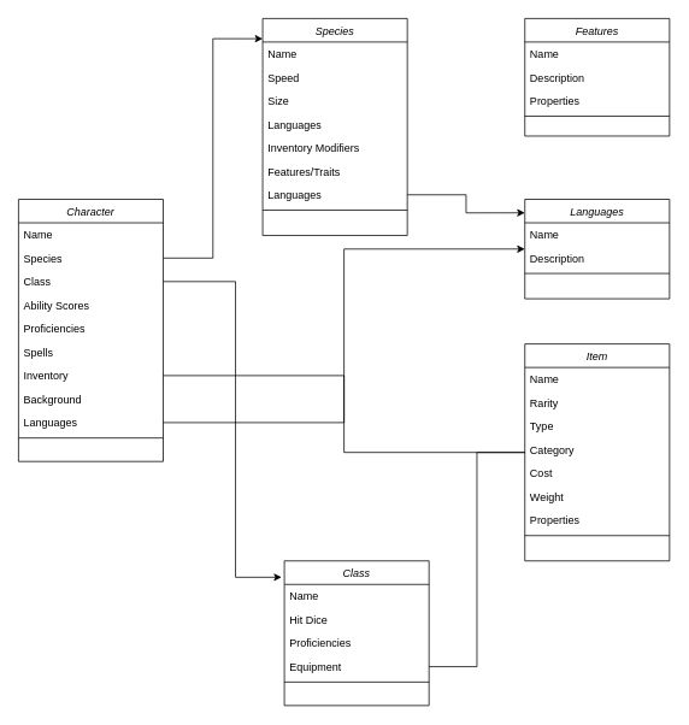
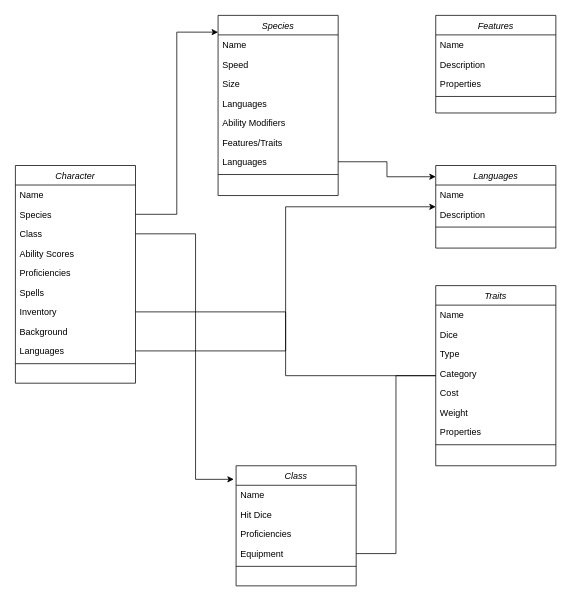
  <mxCell id="0" />
  <mxCell id="1" parent="0" />
  <mxCell id="2" value="Character" style="swimlane;fontStyle=2;align=center;verticalAlign=top;childLayout=stackLayout;horizontal=1;startSize=26;horizontalStack=0;resizeParent=1;resizeLast=0;collapsible=1;marginBottom=0;rounded=0;shadow=0;strokeWidth=1;" parent="1" vertex="1"><mxGeometry x="20" y="220" width="160" height="290" as="geometry"><mxRectangle x="230" y="140" width="160" height="26" as="alternateBounds" /></mxGeometry></mxCell>
  <mxCell id="3" value="Name" style="text;align=left;verticalAlign=top;spacingLeft=4;spacingRight=4;overflow=hidden;rotatable=0;points=[[0,0.5],[1,0.5]];portConstraint=eastwest;" parent="2" vertex="1"><mxGeometry y="26" width="160" height="26" as="geometry" /></mxCell>
  <mxCell id="4" value="Species" style="text;align=left;verticalAlign=top;spacingLeft=4;spacingRight=4;overflow=hidden;rotatable=0;points=[[0,0.5],[1,0.5]];portConstraint=eastwest;" vertex="1" parent="2"><mxGeometry y="52" width="160" height="26" as="geometry" /></mxCell>
  <mxCell id="5" value="Class" style="text;align=left;verticalAlign=top;spacingLeft=4;spacingRight=4;overflow=hidden;rotatable=0;points=[[0,0.5],[1,0.5]];portConstraint=eastwest;" vertex="1" parent="2"><mxGeometry y="78" width="160" height="26" as="geometry" /></mxCell>
  <mxCell id="6" value="Ability Scores" style="text;align=left;verticalAlign=top;spacingLeft=4;spacingRight=4;overflow=hidden;rotatable=0;points=[[0,0.5],[1,0.5]];portConstraint=eastwest;" vertex="1" parent="2"><mxGeometry y="104" width="160" height="26" as="geometry" /></mxCell>
  <mxCell id="7" value="Proficiencies" style="text;align=left;verticalAlign=top;spacingLeft=4;spacingRight=4;overflow=hidden;rotatable=0;points=[[0,0.5],[1,0.5]];portConstraint=eastwest;" vertex="1" parent="2"><mxGeometry y="130" width="160" height="26" as="geometry" /></mxCell>
  <mxCell id="8" value="Spells" style="text;align=left;verticalAlign=top;spacingLeft=4;spacingRight=4;overflow=hidden;rotatable=0;points=[[0,0.5],[1,0.5]];portConstraint=eastwest;" vertex="1" parent="2"><mxGeometry y="156" width="160" height="26" as="geometry" /></mxCell>
  <mxCell id="9" value="Inventory" style="text;align=left;verticalAlign=top;spacingLeft=4;spacingRight=4;overflow=hidden;rotatable=0;points=[[0,0.5],[1,0.5]];portConstraint=eastwest;" vertex="1" parent="2"><mxGeometry y="182" width="160" height="26" as="geometry" /></mxCell>
  <mxCell id="10" value="Background" style="text;align=left;verticalAlign=top;spacingLeft=4;spacingRight=4;overflow=hidden;rotatable=0;points=[[0,0.5],[1,0.5]];portConstraint=eastwest;" vertex="1" parent="2"><mxGeometry y="208" width="160" height="26" as="geometry" /></mxCell>
  <mxCell id="11" value="Languages" style="text;align=left;verticalAlign=top;spacingLeft=4;spacingRight=4;overflow=hidden;rotatable=0;points=[[0,0.5],[1,0.5]];portConstraint=eastwest;" vertex="1" parent="2"><mxGeometry y="234" width="160" height="26" as="geometry" /></mxCell>
  <mxCell id="12" value="" style="line;html=1;strokeWidth=1;align=left;verticalAlign=middle;spacingTop=-1;spacingLeft=3;spacingRight=3;rotatable=0;labelPosition=right;points=[];portConstraint=eastwest;" parent="2" vertex="1"><mxGeometry y="260" width="160" height="8" as="geometry" /></mxCell>
  <mxCell id="13" value="Species" style="swimlane;fontStyle=2;align=center;verticalAlign=top;childLayout=stackLayout;horizontal=1;startSize=26;horizontalStack=0;resizeParent=1;resizeLast=0;collapsible=1;marginBottom=0;rounded=0;shadow=0;strokeWidth=1;" vertex="1" parent="1"><mxGeometry x="290" y="20" width="160" height="240" as="geometry"><mxRectangle x="440" y="480" width="160" height="26" as="alternateBounds" /></mxGeometry></mxCell>
  <mxCell id="14" value="Name" style="text;align=left;verticalAlign=top;spacingLeft=4;spacingRight=4;overflow=hidden;rotatable=0;points=[[0,0.5],[1,0.5]];portConstraint=eastwest;" vertex="1" parent="13"><mxGeometry y="26" width="160" height="26" as="geometry" /></mxCell>
  <mxCell id="15" value="Speed" style="text;align=left;verticalAlign=top;spacingLeft=4;spacingRight=4;overflow=hidden;rotatable=0;points=[[0,0.5],[1,0.5]];portConstraint=eastwest;" vertex="1" parent="13"><mxGeometry y="52" width="160" height="26" as="geometry" /></mxCell>
  <mxCell id="16" value="Size" style="text;align=left;verticalAlign=top;spacingLeft=4;spacingRight=4;overflow=hidden;rotatable=0;points=[[0,0.5],[1,0.5]];portConstraint=eastwest;" vertex="1" parent="13"><mxGeometry y="78" width="160" height="26" as="geometry" /></mxCell>
  <mxCell id="17" value="Languages" style="text;align=left;verticalAlign=top;spacingLeft=4;spacingRight=4;overflow=hidden;rotatable=0;points=[[0,0.5],[1,0.5]];portConstraint=eastwest;" vertex="1" parent="13"><mxGeometry y="104" width="160" height="26" as="geometry" /></mxCell>
- <mxCell id="18" value="Inventory Modifiers" style="text;align=left;verticalAlign=top;spacingLeft=4;spacingRight=4;overflow=hidden;rotatable=0;points=[[0,0.5],[1,0.5]];portConstraint=eastwest;" vertex="1" parent="13"><mxGeometry y="130" width="160" height="26" as="geometry" /></mxCell>
+ <mxCell id="18" value="Ability Modifiers" style="text;align=left;verticalAlign=top;spacingLeft=4;spacingRight=4;overflow=hidden;rotatable=0;points=[[0,0.5],[1,0.5]];portConstraint=eastwest;" vertex="1" parent="13"><mxGeometry y="130" width="160" height="26" as="geometry" /></mxCell>
  <mxCell id="19" value="Features/Traits" style="text;align=left;verticalAlign=top;spacingLeft=4;spacingRight=4;overflow=hidden;rotatable=0;points=[[0,0.5],[1,0.5]];portConstraint=eastwest;" vertex="1" parent="13"><mxGeometry y="156" width="160" height="26" as="geometry" /></mxCell>
  <mxCell id="20" value="Languages" style="text;align=left;verticalAlign=top;spacingLeft=4;spacingRight=4;overflow=hidden;rotatable=0;points=[[0,0.5],[1,0.5]];portConstraint=eastwest;" vertex="1" parent="13"><mxGeometry y="182" width="160" height="26" as="geometry" /></mxCell>
  <mxCell id="21" value="" style="line;html=1;strokeWidth=1;align=left;verticalAlign=middle;spacingTop=-1;spacingLeft=3;spacingRight=3;rotatable=0;labelPosition=right;points=[];portConstraint=eastwest;" vertex="1" parent="13"><mxGeometry y="208" width="160" height="8" as="geometry" /></mxCell>
  <mxCell id="22" value="Class" style="swimlane;fontStyle=2;align=center;verticalAlign=top;childLayout=stackLayout;horizontal=1;startSize=26;horizontalStack=0;resizeParent=1;resizeLast=0;collapsible=1;marginBottom=0;rounded=0;shadow=0;strokeWidth=1;" vertex="1" parent="1"><mxGeometry x="314" y="620" width="160" height="160" as="geometry"><mxRectangle x="414" y="880" width="160" height="26" as="alternateBounds" /></mxGeometry></mxCell>
  <mxCell id="23" value="Name" style="text;align=left;verticalAlign=top;spacingLeft=4;spacingRight=4;overflow=hidden;rotatable=0;points=[[0,0.5],[1,0.5]];portConstraint=eastwest;" vertex="1" parent="22"><mxGeometry y="26" width="160" height="26" as="geometry" /></mxCell>
  <mxCell id="24" value="Hit Dice" style="text;align=left;verticalAlign=top;spacingLeft=4;spacingRight=4;overflow=hidden;rotatable=0;points=[[0,0.5],[1,0.5]];portConstraint=eastwest;" vertex="1" parent="22"><mxGeometry y="52" width="160" height="26" as="geometry" /></mxCell>
  <mxCell id="25" value="Proficiencies" style="text;align=left;verticalAlign=top;spacingLeft=4;spacingRight=4;overflow=hidden;rotatable=0;points=[[0,0.5],[1,0.5]];portConstraint=eastwest;" vertex="1" parent="22"><mxGeometry y="78" width="160" height="26" as="geometry" /></mxCell>
  <mxCell id="26" value="Equipment" style="text;align=left;verticalAlign=top;spacingLeft=4;spacingRight=4;overflow=hidden;rotatable=0;points=[[0,0.5],[1,0.5]];portConstraint=eastwest;" vertex="1" parent="22"><mxGeometry y="104" width="160" height="26" as="geometry" /></mxCell>
  <mxCell id="27" value="" style="line;html=1;strokeWidth=1;align=left;verticalAlign=middle;spacingTop=-1;spacingLeft=3;spacingRight=3;rotatable=0;labelPosition=right;points=[];portConstraint=eastwest;" vertex="1" parent="22"><mxGeometry y="130" width="160" height="8" as="geometry" /></mxCell>
- <mxCell id="28" value="Item" style="swimlane;fontStyle=2;align=center;verticalAlign=top;childLayout=stackLayout;horizontal=1;startSize=26;horizontalStack=0;resizeParent=1;resizeLast=0;collapsible=1;marginBottom=0;rounded=0;shadow=0;strokeWidth=1;" vertex="1" parent="1"><mxGeometry x="580" y="380" width="160" height="240" as="geometry"><mxRectangle x="680" y="640" width="160" height="26" as="alternateBounds" /></mxGeometry></mxCell>
+ <mxCell id="28" value="Traits" style="swimlane;fontStyle=2;align=center;verticalAlign=top;childLayout=stackLayout;horizontal=1;startSize=26;horizontalStack=0;resizeParent=1;resizeLast=0;collapsible=1;marginBottom=0;rounded=0;shadow=0;strokeWidth=1;" vertex="1" parent="1"><mxGeometry x="580" y="380" width="160" height="240" as="geometry"><mxRectangle x="680" y="640" width="160" height="26" as="alternateBounds" /></mxGeometry></mxCell>
  <mxCell id="29" value="Name" style="text;align=left;verticalAlign=top;spacingLeft=4;spacingRight=4;overflow=hidden;rotatable=0;points=[[0,0.5],[1,0.5]];portConstraint=eastwest;" vertex="1" parent="28"><mxGeometry y="26" width="160" height="26" as="geometry" /></mxCell>
- <mxCell id="30" value="Rarity" style="text;align=left;verticalAlign=top;spacingLeft=4;spacingRight=4;overflow=hidden;rotatable=0;points=[[0,0.5],[1,0.5]];portConstraint=eastwest;" vertex="1" parent="28"><mxGeometry y="52" width="160" height="26" as="geometry" /></mxCell>
+ <mxCell id="30" value="Dice" style="text;align=left;verticalAlign=top;spacingLeft=4;spacingRight=4;overflow=hidden;rotatable=0;points=[[0,0.5],[1,0.5]];portConstraint=eastwest;" vertex="1" parent="28"><mxGeometry y="52" width="160" height="26" as="geometry" /></mxCell>
  <mxCell id="31" value="Type" style="text;align=left;verticalAlign=top;spacingLeft=4;spacingRight=4;overflow=hidden;rotatable=0;points=[[0,0.5],[1,0.5]];portConstraint=eastwest;" vertex="1" parent="28"><mxGeometry y="78" width="160" height="26" as="geometry" /></mxCell>
  <mxCell id="32" value="Category" style="text;align=left;verticalAlign=top;spacingLeft=4;spacingRight=4;overflow=hidden;rotatable=0;points=[[0,0.5],[1,0.5]];portConstraint=eastwest;" vertex="1" parent="28"><mxGeometry y="104" width="160" height="26" as="geometry" /></mxCell>
  <mxCell id="33" value="Cost" style="text;align=left;verticalAlign=top;spacingLeft=4;spacingRight=4;overflow=hidden;rotatable=0;points=[[0,0.5],[1,0.5]];portConstraint=eastwest;" vertex="1" parent="28"><mxGeometry y="130" width="160" height="26" as="geometry" /></mxCell>
  <mxCell id="34" value="Weight" style="text;align=left;verticalAlign=top;spacingLeft=4;spacingRight=4;overflow=hidden;rotatable=0;points=[[0,0.5],[1,0.5]];portConstraint=eastwest;" vertex="1" parent="28"><mxGeometry y="156" width="160" height="26" as="geometry" /></mxCell>
  <mxCell id="35" value="Properties" style="text;align=left;verticalAlign=top;spacingLeft=4;spacingRight=4;overflow=hidden;rotatable=0;points=[[0,0.5],[1,0.5]];portConstraint=eastwest;" vertex="1" parent="28"><mxGeometry y="182" width="160" height="26" as="geometry" /></mxCell>
  <mxCell id="36" value="" style="line;html=1;strokeWidth=1;align=left;verticalAlign=middle;spacingTop=-1;spacingLeft=3;spacingRight=3;rotatable=0;labelPosition=right;points=[];portConstraint=eastwest;" vertex="1" parent="28"><mxGeometry y="208" width="160" height="8" as="geometry" /></mxCell>
  <mxCell id="37" value="Languages" style="swimlane;fontStyle=2;align=center;verticalAlign=top;childLayout=stackLayout;horizontal=1;startSize=26;horizontalStack=0;resizeParent=1;resizeLast=0;collapsible=1;marginBottom=0;rounded=0;shadow=0;strokeWidth=1;" vertex="1" parent="1"><mxGeometry x="580" y="220" width="160" height="110" as="geometry"><mxRectangle x="680" y="436" width="160" height="26" as="alternateBounds" /></mxGeometry></mxCell>
  <mxCell id="38" value="Name" style="text;align=left;verticalAlign=top;spacingLeft=4;spacingRight=4;overflow=hidden;rotatable=0;points=[[0,0.5],[1,0.5]];portConstraint=eastwest;" vertex="1" parent="37"><mxGeometry y="26" width="160" height="26" as="geometry" /></mxCell>
  <mxCell id="39" value="Description" style="text;align=left;verticalAlign=top;spacingLeft=4;spacingRight=4;overflow=hidden;rotatable=0;points=[[0,0.5],[1,0.5]];portConstraint=eastwest;" vertex="1" parent="37"><mxGeometry y="52" width="160" height="26" as="geometry" /></mxCell>
  <mxCell id="40" value="" style="line;html=1;strokeWidth=1;align=left;verticalAlign=middle;spacingTop=-1;spacingLeft=3;spacingRight=3;rotatable=0;labelPosition=right;points=[];portConstraint=eastwest;" vertex="1" parent="37"><mxGeometry y="78" width="160" height="8" as="geometry" /></mxCell>
  <mxCell id="41" value="Features" style="swimlane;fontStyle=2;align=center;verticalAlign=top;childLayout=stackLayout;horizontal=1;startSize=26;horizontalStack=0;resizeParent=1;resizeLast=0;collapsible=1;marginBottom=0;rounded=0;shadow=0;strokeWidth=1;" vertex="1" parent="1"><mxGeometry x="580" y="20" width="160" height="130" as="geometry"><mxRectangle x="680" y="280" width="160" height="26" as="alternateBounds" /></mxGeometry></mxCell>
  <mxCell id="42" value="Name" style="text;align=left;verticalAlign=top;spacingLeft=4;spacingRight=4;overflow=hidden;rotatable=0;points=[[0,0.5],[1,0.5]];portConstraint=eastwest;" vertex="1" parent="41"><mxGeometry y="26" width="160" height="26" as="geometry" /></mxCell>
  <mxCell id="43" value="Description" style="text;align=left;verticalAlign=top;spacingLeft=4;spacingRight=4;overflow=hidden;rotatable=0;points=[[0,0.5],[1,0.5]];portConstraint=eastwest;" vertex="1" parent="41"><mxGeometry y="52" width="160" height="26" as="geometry" /></mxCell>
  <mxCell id="44" value="Properties" style="text;align=left;verticalAlign=top;spacingLeft=4;spacingRight=4;overflow=hidden;rotatable=0;points=[[0,0.5],[1,0.5]];portConstraint=eastwest;" vertex="1" parent="41"><mxGeometry y="78" width="160" height="26" as="geometry" /></mxCell>
  <mxCell id="45" value="" style="line;html=1;strokeWidth=1;align=left;verticalAlign=middle;spacingTop=-1;spacingLeft=3;spacingRight=3;rotatable=0;labelPosition=right;points=[];portConstraint=eastwest;" vertex="1" parent="41"><mxGeometry y="104" width="160" height="8" as="geometry" /></mxCell>
  <mxCell id="46" style="edgeStyle=orthogonalEdgeStyle;rounded=0;orthogonalLoop=1;jettySize=auto;html=1;entryX=0;entryY=0.093;entryDx=0;entryDy=0;entryPerimeter=0;" edge="1" parent="1" source="4" target="13"><mxGeometry relative="1" as="geometry" /></mxCell>
  <mxCell id="47" style="edgeStyle=orthogonalEdgeStyle;rounded=0;orthogonalLoop=1;jettySize=auto;html=1;entryX=-0.019;entryY=0.113;entryDx=0;entryDy=0;entryPerimeter=0;" edge="1" parent="1" source="5" target="22"><mxGeometry relative="1" as="geometry"><Array as="points"><mxPoint x="260" y="311" /><mxPoint x="260" y="638" /></Array></mxGeometry></mxCell>
  <mxCell id="48" style="edgeStyle=orthogonalEdgeStyle;rounded=0;orthogonalLoop=1;jettySize=auto;html=1;exitX=1;exitY=0.5;exitDx=0;exitDy=0;entryX=0;entryY=0.136;entryDx=0;entryDy=0;entryPerimeter=0;" edge="1" parent="1" source="20" target="37"><mxGeometry relative="1" as="geometry" /></mxCell>
  <mxCell id="49" style="edgeStyle=orthogonalEdgeStyle;rounded=0;orthogonalLoop=1;jettySize=auto;html=1;exitX=1;exitY=0.5;exitDx=0;exitDy=0;entryX=0;entryY=0.5;entryDx=0;entryDy=0;" edge="1" parent="1" source="11" target="37"><mxGeometry relative="1" as="geometry" /></mxCell>
  <mxCell id="50" style="edgeStyle=orthogonalEdgeStyle;rounded=0;orthogonalLoop=1;jettySize=auto;html=1;exitX=1;exitY=0.5;exitDx=0;exitDy=0;entryX=0;entryY=0.5;entryDx=0;entryDy=0;endArrow=none;" edge="1" parent="1" source="9" target="28"><mxGeometry relative="1" as="geometry" /></mxCell>
  <mxCell id="51" style="edgeStyle=orthogonalEdgeStyle;rounded=0;orthogonalLoop=1;jettySize=auto;html=1;exitX=1;exitY=0.5;exitDx=0;exitDy=0;entryX=0;entryY=0.5;entryDx=0;entryDy=0;endArrow=none;" edge="1" parent="1" source="26" target="28"><mxGeometry relative="1" as="geometry" /></mxCell>
